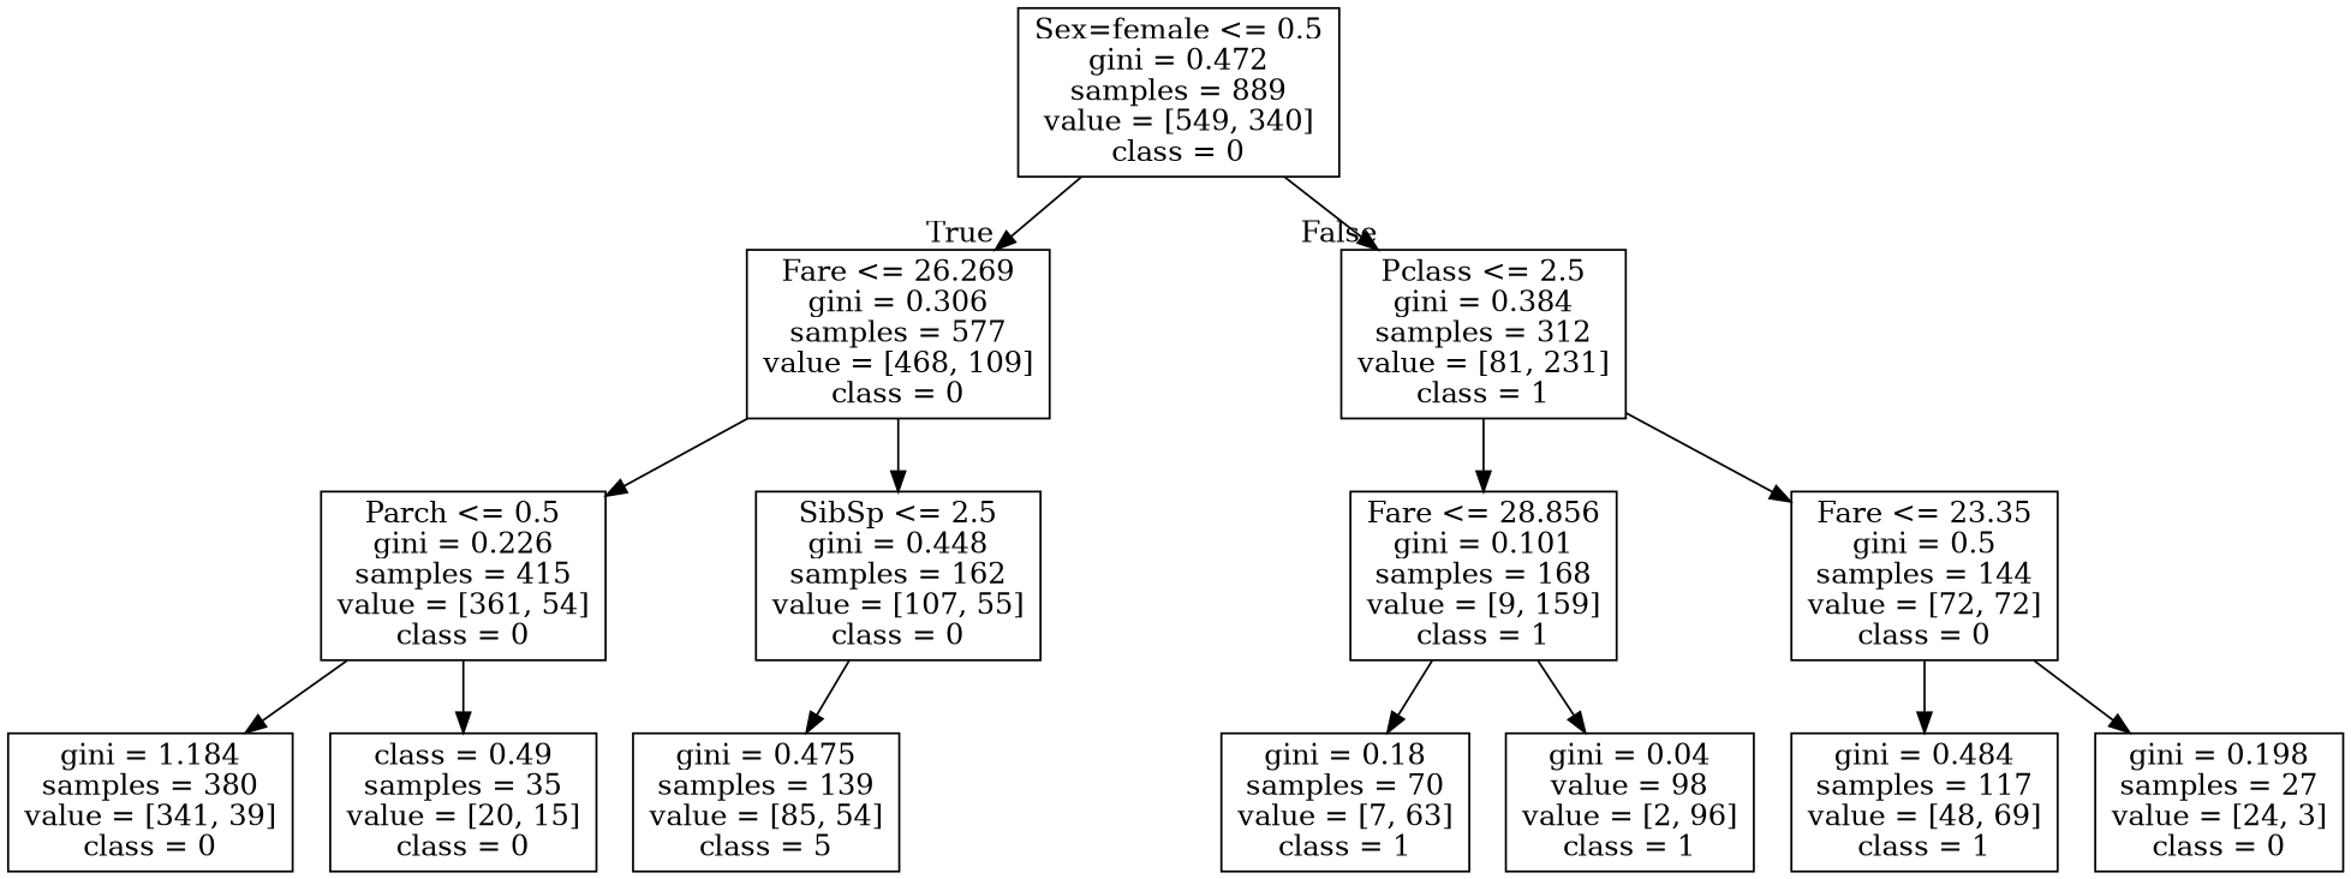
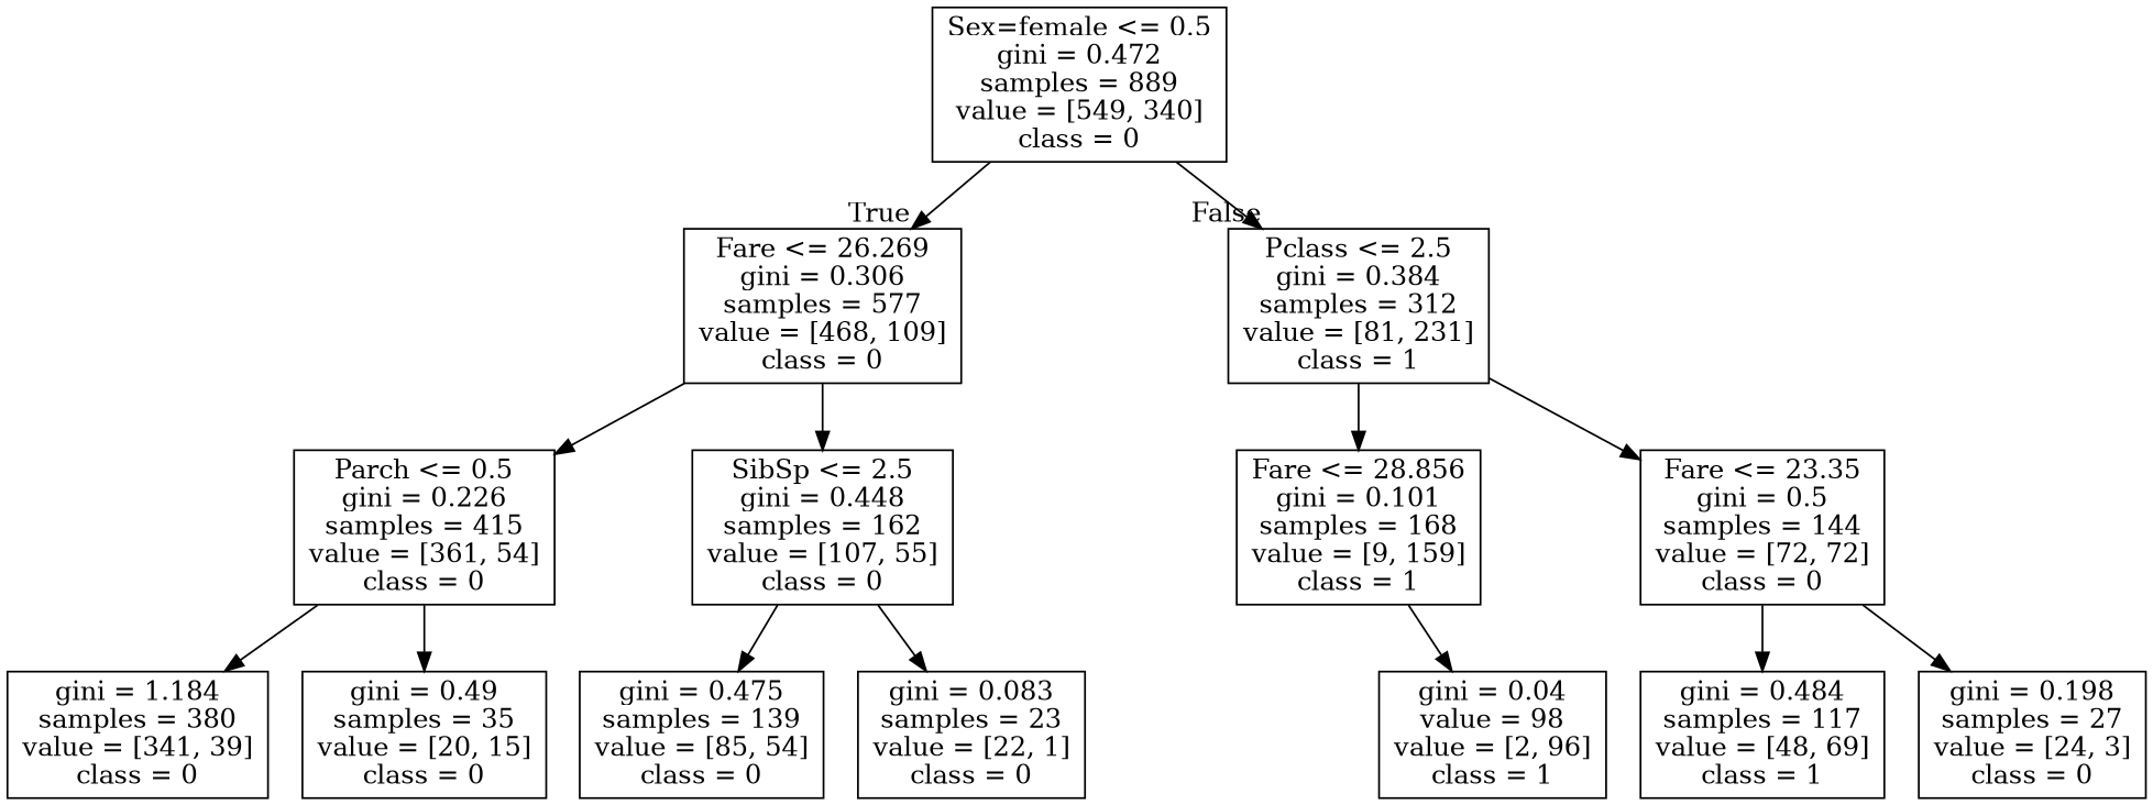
  digraph {
    node [shape=box]
    n1 [label="Sex=female <= 0.5\ngini = 0.472\nsamples = 889\nvalue = [549, 340]\nclass = 0"]
    n2 [label="Fare <= 26.269\ngini = 0.306\nsamples = 577\nvalue = [468, 109]\nclass = 0"]
    n3 [label="Pclass <= 2.5\ngini = 0.384\nsamples = 312\nvalue = [81, 231]\nclass = 1"]
    n4 [label="Parch <= 0.5\ngini = 0.226\nsamples = 415\nvalue = [361, 54]\nclass = 0"]
    n5 [label="SibSp <= 2.5\ngini = 0.448\nsamples = 162\nvalue = [107, 55]\nclass = 0"]
    n6 [label="Fare <= 28.856\ngini = 0.101\nsamples = 168\nvalue = [9, 159]\nclass = 1"]
    n7 [label="Fare <= 23.35\ngini = 0.5\nsamples = 144\nvalue = [72, 72]\nclass = 0"]
    n8 [label="gini = 1.184\nsamples = 380\nvalue = [341, 39]\nclass = 0"]
-   n9 [label="class = 0.49\nsamples = 35\nvalue = [20, 15]\nclass = 0"]
-   n10 [label="gini = 0.475\nsamples = 139\nvalue = [85, 54]\nclass = 5"]
-   n12 [label="gini = 0.18\nsamples = 70\nvalue = [7, 63]\nclass = 1"]
+   n9 [label="gini = 0.49\nsamples = 35\nvalue = [20, 15]\nclass = 0"]
+   n10 [label="gini = 0.475\nsamples = 139\nvalue = [85, 54]\nclass = 0"]
+   n11 [label="gini = 0.083\nsamples = 23\nvalue = [22, 1]\nclass = 0"]
    n13 [label="gini = 0.04\nvalue = 98\nvalue = [2, 96]\nclass = 1"]
    n14 [label="gini = 0.484\nsamples = 117\nvalue = [48, 69]\nclass = 1"]
    n15 [label="gini = 0.198\nsamples = 27\nvalue = [24, 3]\nclass = 0"]
    n1 -> n2 [headlabel=True labelangle=45 labeldistance=2.5]
    n1 -> n3 [headlabel=False labelangle=-45 labeldistance=2.5]
    n2 -> n4
    n2 -> n5
    n3 -> n6
    n3 -> n7
    n4 -> n8
    n4 -> n9
    n5 -> n10
-   n6 -> n12
+   n5 -> n11
    n6 -> n13
    n7 -> n14
    n7 -> n15
  }
